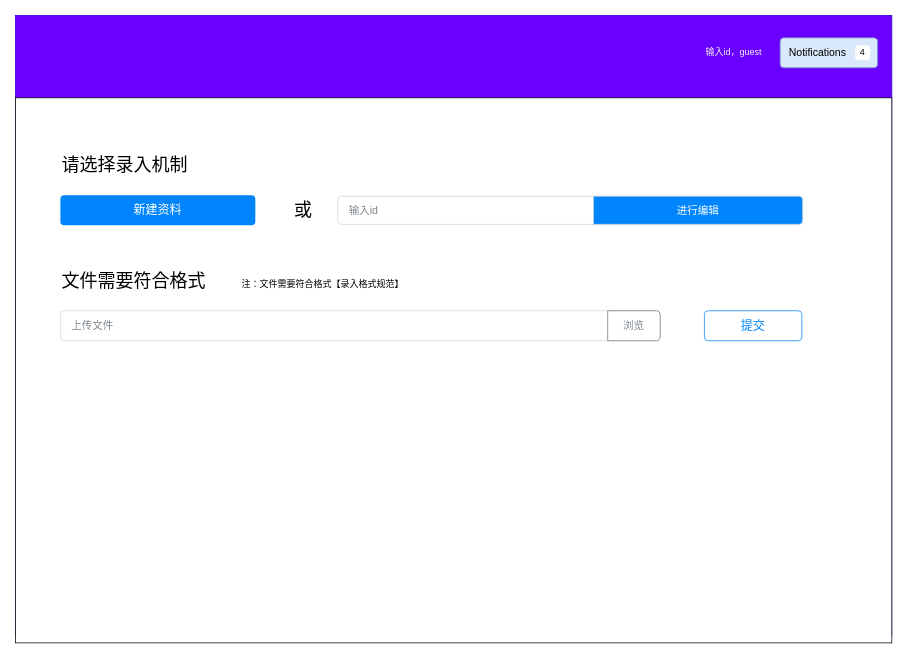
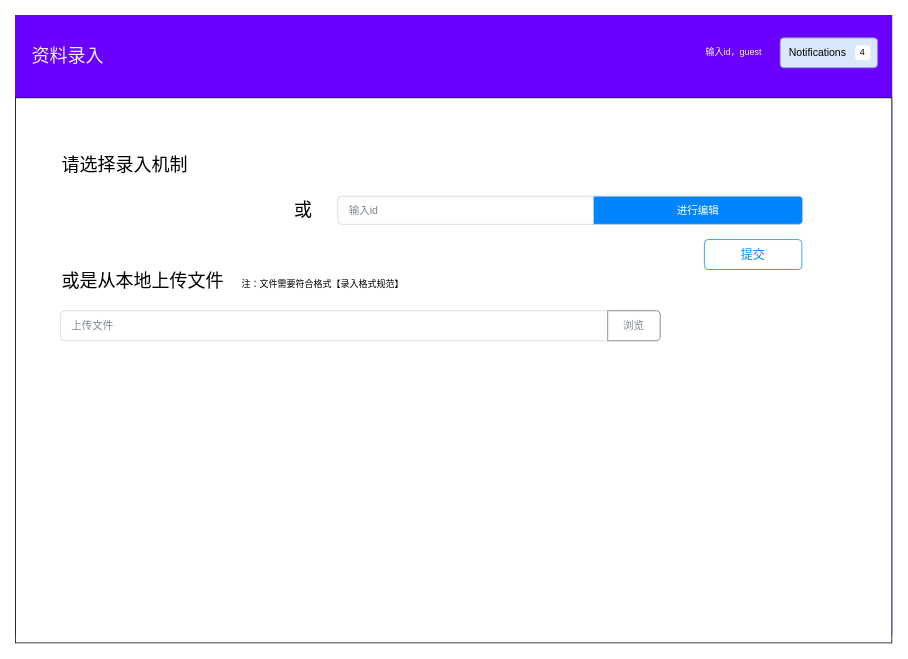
  <mxCell id="0" />
  <mxCell id="1" parent="0" />
  <mxCell id="2" value="" style="rounded=0;whiteSpace=wrap;html=1;fillColor=#6a00ff;fontColor=#ffffff;strokeColor=#3700CC;" vertex="1" parent="1"><mxGeometry width="1169" height="827" as="geometry" x="20" y="20" /></mxCell>
  <mxCell id="3" value="" style="rounded=0;whiteSpace=wrap;html=1;" vertex="1" parent="1"><mxGeometry y="130" width="1169" height="727" as="geometry" x="20" /></mxCell>
+ <mxCell id="4" value="资料录入" style="text;strokeColor=none;align=left;fillColor=none;html=1;verticalAlign=middle;whiteSpace=wrap;rounded=0;fontSize=24;fontColor=#F2F2F2;" vertex="1" parent="1"><mxGeometry x="40" y="60" width="250" height="30" as="geometry" /></mxCell>
  <mxCell id="5" value="Notifications" style="html=1;shadow=0;dashed=0;shape=mxgraph.bootstrap.rrect;rSize=5;strokeWidth=1;whiteSpace=wrap;align=left;verticalAlign=middle;spacingLeft=10;fontStyle=0;fontSize=14;fillColor=#dae8fc;strokeColor=#6c8ebf;" vertex="1" parent="1"><mxGeometry x="1040" y="50" width="130" height="40" as="geometry" /></mxCell>
  <mxCell id="6" value="4" style="html=1;shadow=0;dashed=0;shape=mxgraph.bootstrap.rrect;rSize=5;strokeColor=none;strokeWidth=1;fillColor=#ffffff;fontColor=#000000;whiteSpace=wrap;align=center;verticalAlign=middle;fontSize=12;" vertex="1" parent="5"><mxGeometry x="1" y="0.5" width="20" height="20" relative="1" as="geometry"><mxPoint x="-30" y="-10" as="offset" /></mxGeometry></mxCell>
  <mxCell id="7" value="输入id，guest" style="text;strokeColor=none;align=left;fillColor=none;html=1;verticalAlign=middle;whiteSpace=wrap;rounded=0;fontSize=12;fontColor=#F2F2F2;" vertex="1" parent="1"><mxGeometry x="939" y="55" width="250" height="30" as="geometry" /></mxCell>
  <mxCell id="8" value="上传文件" style="html=1;shadow=0;dashed=0;shape=mxgraph.bootstrap.rrect;rSize=5;strokeColor=#CED4DA;html=1;whiteSpace=wrap;fillColor=#FFFFFF;fontColor=#7D868C;align=left;spacingLeft=0;spacing=15;fontSize=14;" vertex="1" parent="1"><mxGeometry x="80" y="414" width="800" height="40" as="geometry" /></mxCell>
  <mxCell id="9" value="浏览" style="html=1;shadow=0;dashed=0;shape=mxgraph.bootstrap.rightButton;strokeColor=#6C757D;gradientColor=inherit;fontColor=inherit;fillColor=inherit;rSize=5;perimeter=none;whiteSpace=wrap;resizeHeight=1;fontSize=14;" vertex="1" parent="8"><mxGeometry x="1" width="70" height="40" relative="1" as="geometry"><mxPoint x="-70" as="offset" /></mxGeometry></mxCell>
  <mxCell id="10" value="请选择录入机制" style="text;strokeColor=none;align=left;fillColor=none;html=1;verticalAlign=middle;whiteSpace=wrap;rounded=0;fontSize=24;" vertex="1" parent="1"><mxGeometry x="80" y="205" width="250" height="30" as="geometry" /></mxCell>
- <mxCell id="11" value="提交" style="html=1;shadow=0;dashed=0;shape=mxgraph.bootstrap.rrect;rSize=5;strokeColor=#0085FC;strokeWidth=1;fillColor=none;fontColor=#0085FC;whiteSpace=wrap;align=center;verticalAlign=middle;spacingLeft=0;fontStyle=0;fontSize=16;spacing=5;" vertex="1" parent="1"><mxGeometry x="939" y="414" width="130" height="40" as="geometry" /></mxCell>
- <mxCell id="12" value="新建资料" style="html=1;shadow=0;dashed=0;shape=mxgraph.bootstrap.rrect;rSize=5;strokeColor=none;strokeWidth=1;fillColor=#0085FC;fontColor=#FFFFFF;whiteSpace=wrap;align=center;verticalAlign=middle;spacingLeft=0;fontStyle=0;fontSize=16;spacing=5;" vertex="1" parent="1"><mxGeometry x="80" y="260" width="260" height="40" as="geometry" /></mxCell>
+ <mxCell id="11" value="提交" style="html=1;shadow=0;dashed=0;shape=mxgraph.bootstrap.rrect;rSize=5;strokeColor=#0085FC;strokeWidth=1;fillColor=none;fontColor=#0085FC;whiteSpace=wrap;align=center;verticalAlign=middle;spacingLeft=0;fontStyle=0;fontSize=16;spacing=5;" vertex="1" parent="1"><mxGeometry x="939" y="319" width="130" height="40" as="geometry" /></mxCell>
  <mxCell id="13" value="或" style="text;strokeColor=none;align=left;fillColor=none;html=1;verticalAlign=middle;whiteSpace=wrap;rounded=0;fontSize=24;" vertex="1" parent="1"><mxGeometry x="390" y="265" width="250" height="30" as="geometry" /></mxCell>
  <mxCell id="14" value="输入id" style="html=1;shadow=0;dashed=0;shape=mxgraph.bootstrap.rrect;rSize=5;strokeColor=#CED4DA;html=1;whiteSpace=wrap;fillColor=#FFFFFF;fontColor=#7D868C;align=left;spacingLeft=0;spacing=15;fontSize=14;" vertex="1" parent="1"><mxGeometry x="450" y="261.25" width="620" height="37.5" as="geometry" /></mxCell>
  <mxCell id="15" value="&lt;font color=&quot;#ffffff&quot;&gt;进行编辑&lt;/font&gt;" style="html=1;shadow=0;dashed=0;shape=mxgraph.bootstrap.rightButton;strokeColor=inherit;gradientColor=inherit;fontColor=inherit;fillColor=#0085fc;rSize=5;perimeter=none;whiteSpace=wrap;resizeHeight=1;fontSize=14;" vertex="1" parent="14"><mxGeometry x="1" width="279" height="37.5" relative="1" as="geometry"><mxPoint x="-279" as="offset" /></mxGeometry></mxCell>
- <mxCell id="16" value="文件需要符合格式" style="text;strokeColor=none;align=left;fillColor=none;html=1;verticalAlign=middle;whiteSpace=wrap;rounded=0;fontSize=24;" vertex="1" parent="1"><mxGeometry x="80" y="360" width="250" height="30" as="geometry" /></mxCell>
+ <mxCell id="16" value="或是从本地上传文件" style="text;strokeColor=none;align=left;fillColor=none;html=1;verticalAlign=middle;whiteSpace=wrap;rounded=0;fontSize=24;" vertex="1" parent="1"><mxGeometry x="80" y="360" width="250" height="30" as="geometry" /></mxCell>
  <mxCell id="17" value="&lt;font style=&quot;font-size: 12px;&quot;&gt;注：文件需要符合格式【录入格式规范】&lt;/font&gt;" style="text;strokeColor=none;align=left;fillColor=none;html=1;verticalAlign=middle;whiteSpace=wrap;rounded=0;fontSize=24;" vertex="1" parent="1"><mxGeometry x="320" y="360" width="450" height="30" as="geometry" /></mxCell>
